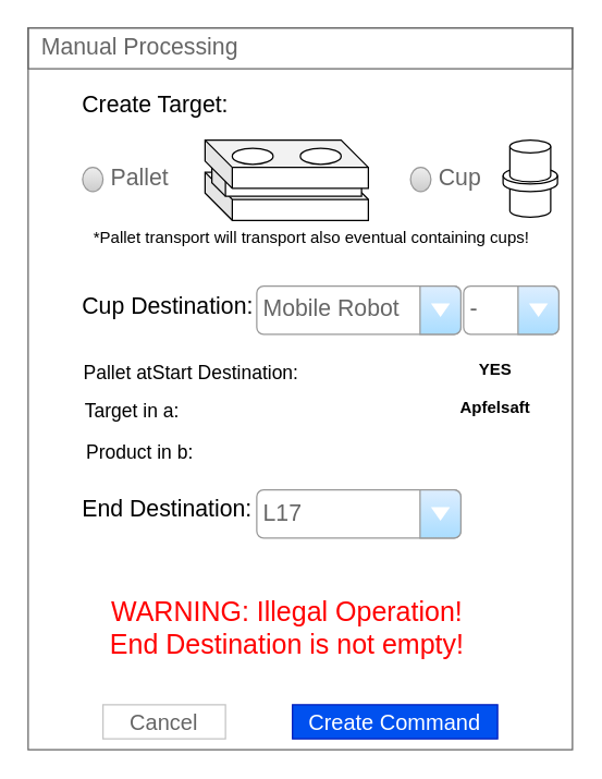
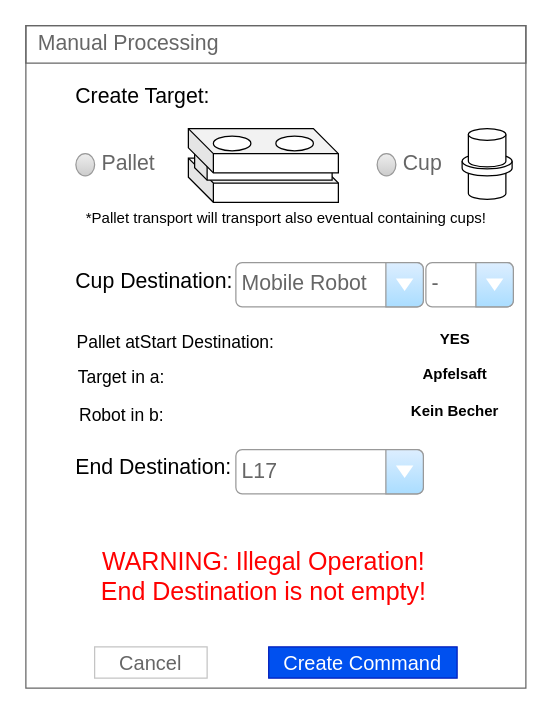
  <mxCell id="0" />
  <mxCell id="1" parent="0" />
  <mxCell id="2" value="" style="strokeWidth=1;shadow=0;dashed=0;align=center;html=1;shape=mxgraph.mockup.containers.rrect;rSize=0;strokeColor=#666666;fontColor=#666666;fontSize=17;verticalAlign=top;whiteSpace=wrap;fillColor=#ffffff;spacingTop=32;gradientColor=none;fillStyle=auto;" vertex="1" parent="1"><mxGeometry width="400" height="530" as="geometry" x="20" y="20" /></mxCell>
  <mxCell id="3" value="Manual Processing" style="strokeWidth=1;shadow=0;dashed=0;align=center;html=1;shape=mxgraph.mockup.containers.rrect;rSize=0;fontSize=17;fontColor=#666666;strokeColor=#666666;align=left;spacingLeft=8;fillColor=none;resizeWidth=1;whiteSpace=wrap;" vertex="1" parent="2"><mxGeometry width="400" height="30" relative="1" as="geometry" /></mxCell>
  <mxCell id="4" value="Cancel" style="strokeWidth=1;shadow=0;dashed=0;align=center;html=1;shape=mxgraph.mockup.containers.rrect;rSize=0;fontSize=16;fontColor=#666666;strokeColor=#c4c4c4;whiteSpace=wrap;fillColor=none;" vertex="1" parent="2"><mxGeometry x="0.25" y="1" width="90" height="25" relative="1" as="geometry"><mxPoint x="-45" y="-33" as="offset" /></mxGeometry></mxCell>
  <mxCell id="5" value="Create Command" style="strokeWidth=1;shadow=0;dashed=0;align=center;html=1;shape=mxgraph.mockup.containers.rrect;rSize=0;fontSize=16;fontColor=#ffffff;strokeColor=#001DBC;whiteSpace=wrap;fillColor=#0050ef;" vertex="1" parent="2"><mxGeometry x="0.75" y="1" width="150.75" height="25" relative="1" as="geometry"><mxPoint x="-105.75" y="-33" as="offset" /></mxGeometry></mxCell>
  <mxCell id="6" value="Pallet" style="shape=ellipse;fillColor=#eeeeee;strokeColor=#999999;gradientColor=#cccccc;html=1;align=left;spacingLeft=4;fontSize=17;fontColor=#666666;labelPosition=right;shadow=0;" vertex="1" parent="2"><mxGeometry x="40" y="102.467" width="15" height="17.667" as="geometry" /></mxCell>
  <mxCell id="7" value="Cup" style="shape=ellipse;fillColor=#eeeeee;strokeColor=#999999;gradientColor=#cccccc;html=1;align=left;spacingLeft=4;fontSize=17;fontColor=#666666;labelPosition=right;shadow=0;" vertex="1" parent="2"><mxGeometry x="281" y="102.467" width="15" height="17.667" as="geometry" /></mxCell>
  <mxCell id="8" value="&lt;font style=&quot;font-size: 17px;&quot; color=&quot;#000000&quot;&gt;Create Target:&lt;/font&gt;" style="text;html=1;align=left;verticalAlign=middle;resizable=0;points=[];autosize=1;strokeColor=none;fillColor=none;fontSize=14;" vertex="1" parent="2"><mxGeometry x="38" y="42.4" width="130" height="30" as="geometry" /></mxCell>
  <mxCell id="9" value="&lt;font style=&quot;font-size: 17px;&quot; color=&quot;#000000&quot;&gt;Cup Destination:&lt;/font&gt;" style="text;html=1;align=left;verticalAlign=middle;resizable=0;points=[];autosize=1;strokeColor=none;fillColor=none;fontSize=14;" vertex="1" parent="2"><mxGeometry x="38" y="189.622" width="150" height="30" as="geometry" /></mxCell>
  <mxCell id="10" value="Mobile Robot" style="strokeWidth=1;shadow=0;dashed=0;align=center;html=1;shape=mxgraph.mockup.forms.comboBox;strokeColor=#999999;fillColor=#ddeeff;align=left;fillColor2=#aaddff;mainText=;fontColor=#666666;fontSize=17;spacingLeft=3;" vertex="1" parent="2"><mxGeometry x="168" y="189.622" width="150" height="35.333" as="geometry" /></mxCell>
  <mxCell id="11" value="&lt;font style=&quot;font-size: 17px;&quot; color=&quot;#000000&quot;&gt;End Destination:&lt;/font&gt;" style="text;html=1;align=left;verticalAlign=middle;resizable=0;points=[];autosize=1;strokeColor=none;fillColor=none;fontSize=14;" vertex="1" parent="2"><mxGeometry x="38" y="339.2" width="150" height="30" as="geometry" /></mxCell>
  <mxCell id="12" value="L17" style="strokeWidth=1;shadow=0;dashed=0;align=center;html=1;shape=mxgraph.mockup.forms.comboBox;strokeColor=#999999;fillColor=#ddeeff;align=left;fillColor2=#aaddff;mainText=;fontColor=#666666;fontSize=17;spacingLeft=3;" vertex="1" parent="2"><mxGeometry x="168" y="339.2" width="150" height="35.333" as="geometry" /></mxCell>
  <mxCell id="13" value="" style="group" vertex="1" connectable="0" parent="2"><mxGeometry x="349" y="82.444" width="40" height="56.533" as="geometry" /></mxCell>
  <mxCell id="14" value="" style="shape=cylinder3;whiteSpace=wrap;html=1;boundedLbl=1;backgroundOutline=1;size=4.667;" vertex="1" parent="13"><mxGeometry x="5" y="21.2" width="30" height="35.333" as="geometry" /></mxCell>
  <mxCell id="15" value="" style="shape=cylinder3;whiteSpace=wrap;html=1;boundedLbl=1;backgroundOutline=1;size=6.029;" vertex="1" parent="13"><mxGeometry y="20.022" width="40" height="17.667" as="geometry" /></mxCell>
  <mxCell id="16" value="" style="shape=cylinder3;whiteSpace=wrap;html=1;boundedLbl=1;backgroundOutline=1;size=4.667;" vertex="1" parent="13"><mxGeometry x="5" width="30" height="30.622" as="geometry" /></mxCell>
  <mxCell id="17" value="" style="group" vertex="1" connectable="0" parent="2"><mxGeometry x="130" y="82.444" width="120" height="58.889" as="geometry" /></mxCell>
  <mxCell id="18" value="" style="shape=cube;whiteSpace=wrap;html=1;boundedLbl=1;backgroundOutline=1;darkOpacity=0.05;darkOpacity2=0.1;" vertex="1" parent="17"><mxGeometry y="23.556" width="120" height="35.333" as="geometry" /></mxCell>
  <mxCell id="19" value="" style="shape=cube;whiteSpace=wrap;html=1;boundedLbl=1;backgroundOutline=1;darkOpacity=0.05;darkOpacity2=0.1;size=10;" vertex="1" parent="17"><mxGeometry x="5" y="17.667" width="110" height="23.556" as="geometry" /></mxCell>
  <mxCell id="20" value="" style="shape=cube;whiteSpace=wrap;html=1;boundedLbl=1;backgroundOutline=1;darkOpacity=0.05;darkOpacity2=0.1;" vertex="1" parent="17"><mxGeometry width="120" height="35.333" as="geometry" /></mxCell>
  <mxCell id="21" value="" style="ellipse;whiteSpace=wrap;html=1;rotation=0;" vertex="1" parent="17"><mxGeometry x="20" y="5.889" width="30" height="11.778" as="geometry" /></mxCell>
  <mxCell id="22" value="" style="ellipse;whiteSpace=wrap;html=1;rotation=0;" vertex="1" parent="17"><mxGeometry x="70" y="5.889" width="30" height="11.778" as="geometry" /></mxCell>
  <mxCell id="23" value="*Pallet transport will transport also eventual containing cups!" style="text;html=1;align=center;verticalAlign=middle;resizable=0;points=[];autosize=1;strokeColor=none;fillColor=none;fontColor=#000000;" vertex="1" parent="2"><mxGeometry x="38" y="138.978" width="340" height="30" as="geometry" /></mxCell>
  <mxCell id="24" value="&lt;font style=&quot;font-size: 14px;&quot;&gt;Pallet atStart Destination:&lt;/font&gt;" style="text;html=1;strokeColor=none;fillColor=none;align=left;verticalAlign=middle;whiteSpace=wrap;rounded=0;fontColor=#000000;" vertex="1" parent="2"><mxGeometry x="39" y="235.556" width="220" height="35.333" as="geometry" /></mxCell>
  <mxCell id="25" value="Target in a:&amp;nbsp;" style="text;html=1;strokeColor=none;fillColor=none;align=left;verticalAlign=middle;whiteSpace=wrap;rounded=0;fontColor=#000000;fontSize=14;" vertex="1" parent="2"><mxGeometry x="40" y="263.822" width="220" height="35.333" as="geometry" /></mxCell>
- <mxCell id="26" value="Product in b:&amp;nbsp;" style="text;html=1;strokeColor=none;fillColor=none;align=left;verticalAlign=middle;whiteSpace=wrap;rounded=0;fontColor=#000000;fontSize=14;" vertex="1" parent="2"><mxGeometry x="41" y="294.444" width="220" height="35.333" as="geometry" /></mxCell>
+ <mxCell id="26" value="Robot in b:&amp;nbsp;" style="text;html=1;strokeColor=none;fillColor=none;align=left;verticalAlign=middle;whiteSpace=wrap;rounded=0;fontColor=#000000;fontSize=14;" vertex="1" parent="2"><mxGeometry x="41" y="294.444" width="220" height="35.333" as="geometry" /></mxCell>
  <mxCell id="27" value="YES" style="text;html=1;align=center;verticalAlign=middle;resizable=0;points=[];autosize=1;strokeColor=none;fillColor=none;fontColor=#000000;fontStyle=1" vertex="1" parent="2"><mxGeometry x="318" y="235.556" width="50" height="30" as="geometry" /></mxCell>
  <mxCell id="28" value="Apfelsaft" style="text;html=1;align=center;verticalAlign=middle;resizable=0;points=[];autosize=1;strokeColor=none;fillColor=none;fontColor=#000000;fontStyle=1" vertex="1" parent="2"><mxGeometry x="308" y="263.822" width="70" height="30" as="geometry" /></mxCell>
+ <mxCell id="29" value="Kein Becher" style="text;html=1;align=center;verticalAlign=middle;resizable=0;points=[];autosize=1;strokeColor=none;fillColor=none;fontColor=#000000;fontStyle=1" vertex="1" parent="2"><mxGeometry x="298" y="294.444" width="90" height="30" as="geometry" /></mxCell>
  <mxCell id="30" value="&lt;font style=&quot;font-size: 20px;&quot;&gt;WARNING: Illegal Operation!&lt;br&gt;End Destination is not empty!&lt;/font&gt;" style="text;html=1;align=center;verticalAlign=middle;resizable=0;points=[];autosize=1;strokeColor=none;fillColor=none;fontColor=#FF0000;" vertex="1" parent="2"><mxGeometry x="50" y="410" width="280" height="60" as="geometry" /></mxCell>
  <mxCell id="31" value="-" style="strokeWidth=1;shadow=0;dashed=0;align=center;html=1;shape=mxgraph.mockup.forms.comboBox;strokeColor=#999999;fillColor=#ddeeff;align=left;fillColor2=#aaddff;mainText=;fontColor=#666666;fontSize=17;spacingLeft=3;" vertex="1" parent="2"><mxGeometry x="320" y="189.62" width="70" height="35.333" as="geometry" /></mxCell>
